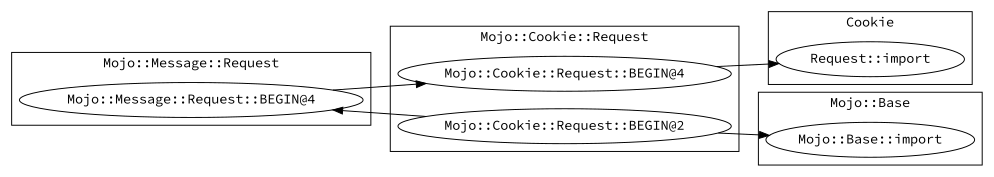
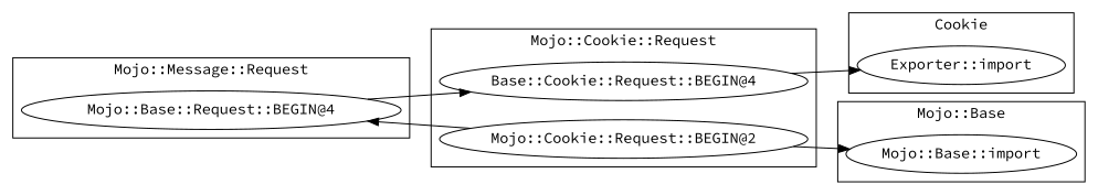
  digraph {
    fontname="Source Code Pro"
    rankdir=LR
    node [fontname="Source Code Pro"]
    edge [fontname="Source Code Pro"]
-   "Mojo::Message::Request::BEGIN@4"
-   "Mojo::Cookie::Request::BEGIN@4"
+   "Mojo::Message::Request::BEGIN@4" [label="Mojo::Base::Request::BEGIN@4"]
+   "Mojo::Cookie::Request::BEGIN@4" [label="Base::Cookie::Request::BEGIN@4"]
    "Mojo::Cookie::Request::BEGIN@2"
-   "Exporter::import" [label="Request::import"]
+   "Exporter::import"
    "Mojo::Base::import"
    subgraph cluster_1 {
      label="Mojo::Message::Request"
      "Mojo::Message::Request::BEGIN@4"
    }
    subgraph cluster_2 {
      label="Mojo::Cookie::Request"
      "Mojo::Cookie::Request::BEGIN@4"
      "Mojo::Cookie::Request::BEGIN@2"
    }
    subgraph cluster_3 {
      label=Cookie
      "Exporter::import"
    }
    subgraph cluster_4 {
      label="Mojo::Base"
      "Mojo::Base::import"
    }
    "Mojo::Message::Request::BEGIN@4" -> "Mojo::Cookie::Request::BEGIN@4"
    "Mojo::Cookie::Request::BEGIN@4" -> "Exporter::import"
    "Mojo::Cookie::Request::BEGIN@2" -> "Mojo::Message::Request::BEGIN@4"
    "Mojo::Cookie::Request::BEGIN@2" -> "Mojo::Base::import"
  }
